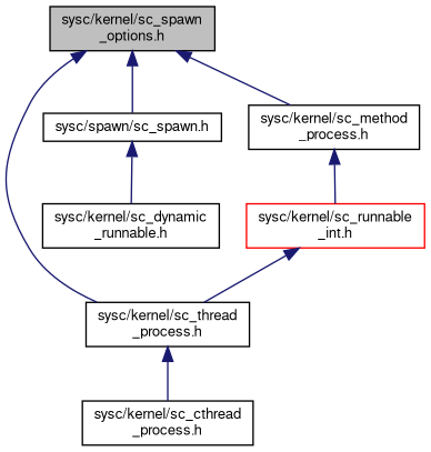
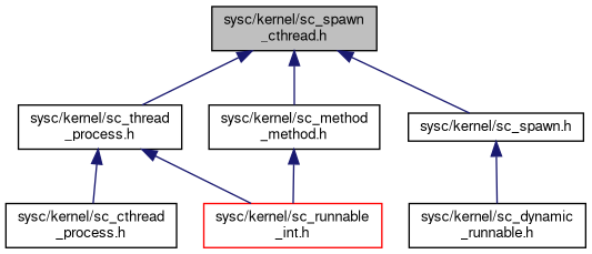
  digraph {
    node [color=black fillcolor=white fontname=FreeSans fontsize=10 shape=record style=filled]
    edge [color=midnightblue dir=back fontname=FreeSans fontsize=10 labelfontname=FreeSans labelfontsize=10 style=solid]
-   n1 [fillcolor=grey75 fontcolor=black height=0.2 label="sysc/kernel/sc_spawn\l_options.h" width=0.4]
+   n1 [fillcolor=grey75 fontcolor=black height=0.2 label="sysc/kernel/sc_spawn\l_cthread.h" width=0.4]
    n2 [height=0.2 label="sysc/kernel/sc_thread\l_process.h" width=0.4]
-   n3 [height=0.2 label="sysc/spawn/sc_spawn.h" width=0.4]
-   n4 [height=0.2 label="sysc/kernel/sc_method\l_process.h" width=0.4]
+   n3 [height=0.2 label="sysc/kernel/sc_spawn.h" width=0.4]
+   n4 [height=0.2 label="sysc/kernel/sc_method\l_method.h" width=0.4]
    n5 [height=0.2 label="sysc/kernel/sc_cthread\l_process.h" width=0.4]
    n6 [color=red height=0.2 label="sysc/kernel/sc_runnable\l_int.h" width=0.4]
    n7 [height=0.2 label="sysc/kernel/sc_dynamic\l_runnable.h" width=0.4]
    n1 -> n2
    n1 -> n3
    n1 -> n4
    n2 -> n5
-   n6 -> n2
+   n2 -> n6
    n3 -> n7
    n4 -> n6
  }
